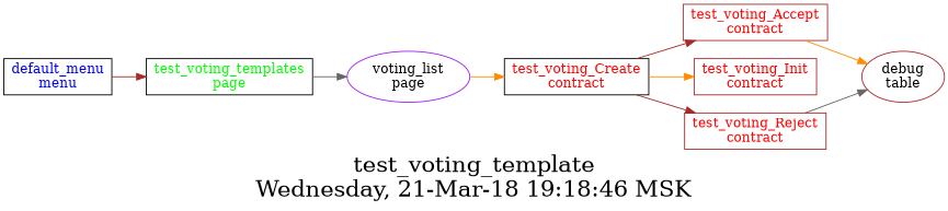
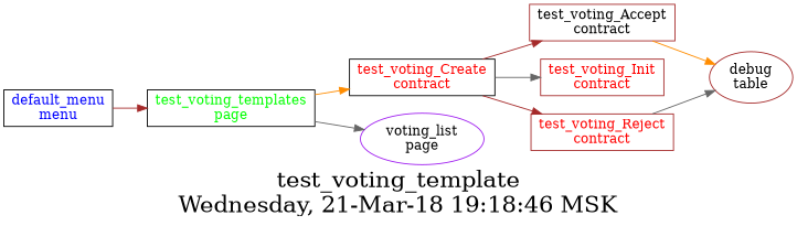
  digraph {
    fontsize=24
    label="test_voting_template\nWednesday, 21-Mar-18 19:18:46 MSK"
    nojustify=true
    ordering=out
    rankdir=LR
    node [color=brown fontcolor=red group=contracts shape=record]
    edge [color=brown]
    "default_menu\nmenu" [color=black fontcolor=blue group=menus]
    "test_voting_templates\npage" [color=black fontcolor=green group=pages]
    "test_voting_Create\ncontract" [color=black]
    "voting_list\npage" [color=purple fontcolor="" group="" shape=""]
-   "test_voting_Accept\ncontract"
+   "test_voting_Accept\ncontract" [fontcolor=black]
    "test_voting_Init\ncontract"
    "test_voting_Reject\ncontract"
    "debug\ntable" [group=tables fontcolor="" shape=""]
    "default_menu\nmenu" -> "test_voting_templates\npage"
-   "voting_list\npage" -> "test_voting_Create\ncontract" [color=darkorange]
+   "test_voting_templates\npage" -> "test_voting_Create\ncontract" [color=darkorange]
    "test_voting_templates\npage" -> "voting_list\npage" [color=gray40]
    "test_voting_Create\ncontract" -> "test_voting_Accept\ncontract"
-   "test_voting_Create\ncontract" -> "test_voting_Init\ncontract" [color=darkorange]
+   "test_voting_Create\ncontract" -> "test_voting_Init\ncontract" [color=gray40]
    "test_voting_Create\ncontract" -> "test_voting_Reject\ncontract"
    "test_voting_Accept\ncontract" -> "debug\ntable" [color=darkorange]
    "test_voting_Reject\ncontract" -> "debug\ntable" [color=gray40]
  }
